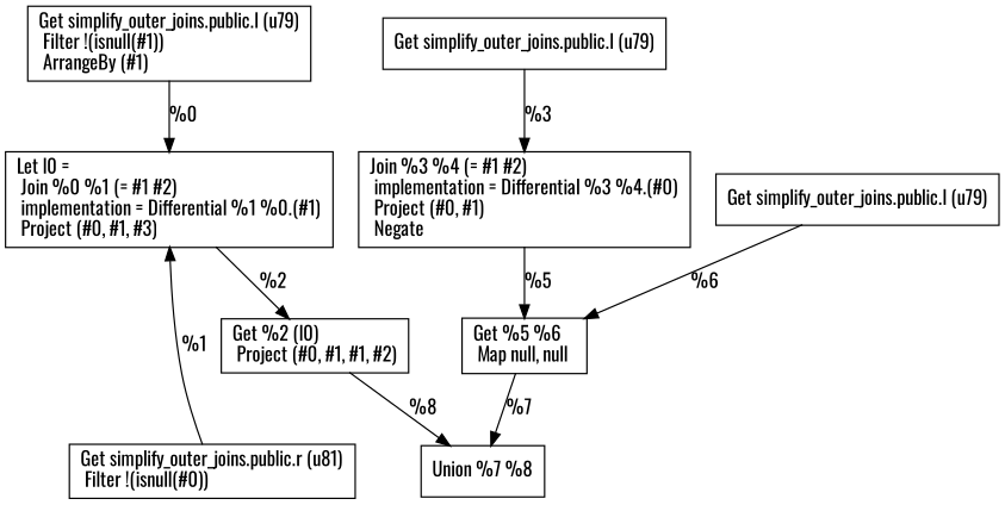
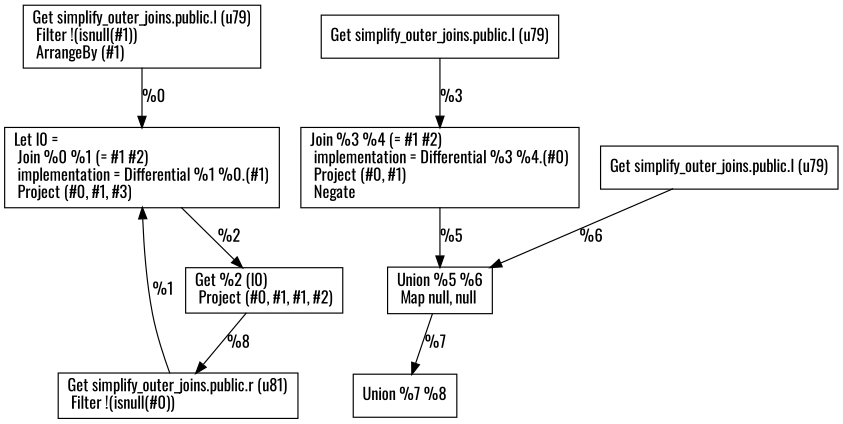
  digraph {
    fontname=Oswald
    node [fontname=Oswald shape=record]
    edge [fontname=Oswald]
    n1 [label=" Get simplify_outer_joins.public.l (u79)\l Filter !(isnull(#1))\l ArrangeBy (#1)\l"]
    n2 [label="Let l0 =\l Join %0 %1 (= #1 #2)\l  implementation = Differential %1 %0.(#1)\l Project (#0, #1, #3)\l"]
    n3 [label=" Get %2 (l0)\l Project (#0, #1, #1, #2)\l"]
    n4 [label=" Get simplify_outer_joins.public.r (u81)\l Filter !(isnull(#0))\l"]
    n5 [label=" Union %7 %8\l"]
    n6 [label=" Get simplify_outer_joins.public.l (u79)\l"]
    n7 [label=" Join %3 %4 (= #1 #2)\l  implementation = Differential %3 %4.(#0)\l Project (#0, #1)\l Negate\l"]
-   n8 [label=" Get %5 %6\l Map null, null\l"]
+   n8 [label=" Union %5 %6\l Map null, null\l"]
    n9 [label=" Get simplify_outer_joins.public.l (u79)\l"]
    n1 -> n2 [label="%0\l"]
    n2 -> n3 [label="%2\l"]
-   n3 -> n5 [label="%8\l"]
+   n3 -> n4 [label="%8\l"]
    n4 -> n2 [label="%1\l"]
    n6 -> n7 [label="%3\l"]
    n7 -> n8 [label="%5\l"]
    n8 -> n5 [label="%7\l"]
    n9 -> n8 [label="%6\l"]
  }
